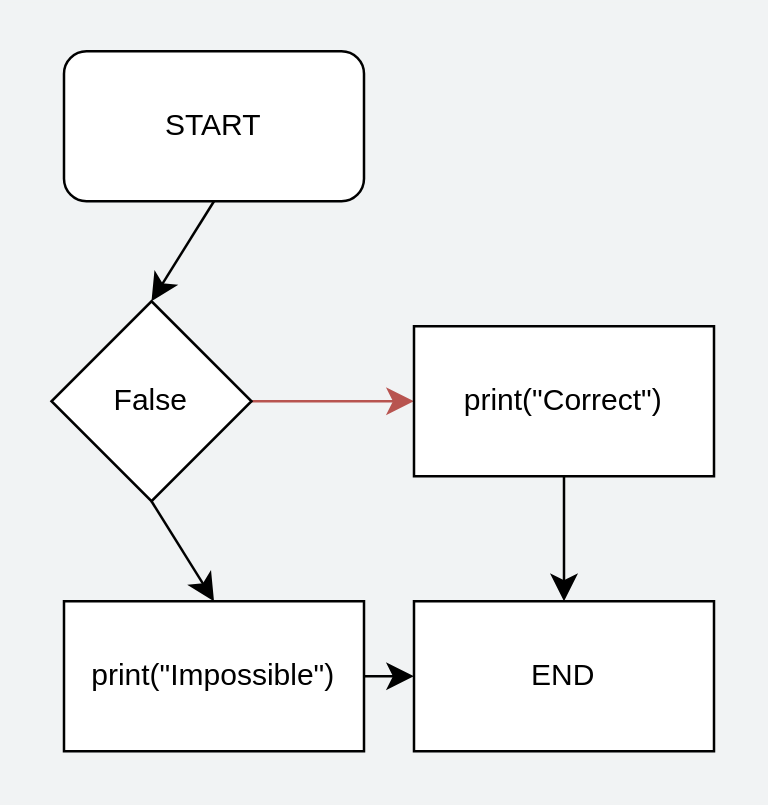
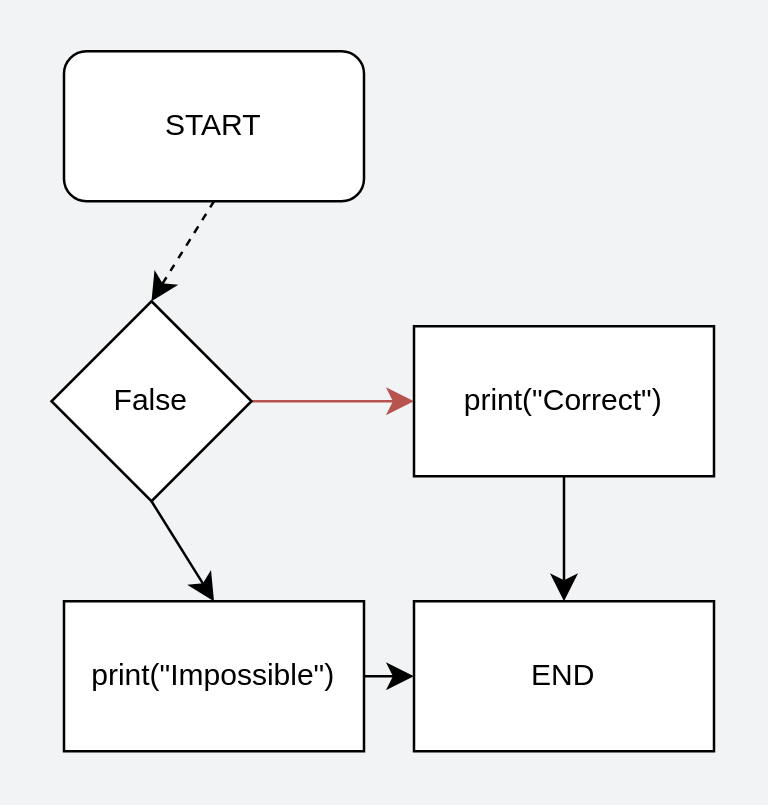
  <mxCell id="0" />
  <mxCell id="1" parent="0" />
- <mxCell id="2" style="edgeStyle=none;curved=1;rounded=0;orthogonalLoop=1;jettySize=auto;html=1;exitX=0.5;exitY=1;exitDx=0;exitDy=0;entryX=0.5;entryY=0;entryDx=0;entryDy=0;fontSize=12;startSize=8;endSize=8;" edge="1" parent="1" source="3" target="6"><mxGeometry relative="1" as="geometry" /></mxCell>
+ <mxCell id="2" style="edgeStyle=none;curved=1;rounded=0;orthogonalLoop=1;jettySize=auto;html=1;exitX=0.5;exitY=1;exitDx=0;exitDy=0;entryX=0.5;entryY=0;entryDx=0;entryDy=0;fontSize=12;startSize=8;endSize=8;dashed=1;" edge="1" parent="1" source="3" target="6"><mxGeometry relative="1" as="geometry" /></mxCell>
  <mxCell id="3" value="START" style="rounded=1;whiteSpace=wrap;html=1;" vertex="1" parent="1"><mxGeometry x="25" y="20" width="120" height="60" as="geometry" /></mxCell>
  <mxCell id="4" style="edgeStyle=none;curved=1;rounded=0;orthogonalLoop=1;jettySize=auto;html=1;exitX=1;exitY=0.5;exitDx=0;exitDy=0;entryX=0;entryY=0.5;entryDx=0;entryDy=0;fontSize=12;startSize=8;endSize=8;fillColor=#f8cecc;strokeColor=#b85450;" edge="1" parent="1" source="6" target="8"><mxGeometry relative="1" as="geometry" /></mxCell>
  <mxCell id="5" style="edgeStyle=none;curved=1;rounded=0;orthogonalLoop=1;jettySize=auto;html=1;exitX=0.5;exitY=1;exitDx=0;exitDy=0;entryX=0.5;entryY=0;entryDx=0;entryDy=0;fontSize=12;startSize=8;endSize=8;" edge="1" parent="1" source="6" target="10"><mxGeometry relative="1" as="geometry" /></mxCell>
  <mxCell id="6" value="False" style="rhombus;whiteSpace=wrap;html=1;" vertex="1" parent="1"><mxGeometry x="20" y="120" width="80" height="80" as="geometry" /></mxCell>
  <mxCell id="7" style="edgeStyle=none;curved=1;rounded=0;orthogonalLoop=1;jettySize=auto;html=1;exitX=0.5;exitY=1;exitDx=0;exitDy=0;entryX=0.5;entryY=0;entryDx=0;entryDy=0;fontSize=12;startSize=8;endSize=8;" edge="1" parent="1" source="8" target="11"><mxGeometry relative="1" as="geometry" /></mxCell>
  <mxCell id="8" value="print(&quot;Correct&quot;)" style="rounded=0;whiteSpace=wrap;html=1;" vertex="1" parent="1"><mxGeometry x="165" y="130" width="120" height="60" as="geometry" /></mxCell>
  <mxCell id="9" style="edgeStyle=none;curved=1;rounded=0;orthogonalLoop=1;jettySize=auto;html=1;exitX=1;exitY=0.5;exitDx=0;exitDy=0;entryX=0;entryY=0.5;entryDx=0;entryDy=0;fontSize=12;startSize=8;endSize=8;" edge="1" parent="1" source="10" target="11"><mxGeometry relative="1" as="geometry" /></mxCell>
  <mxCell id="10" value="print(&quot;Impossible&quot;)" style="rounded=0;whiteSpace=wrap;html=1;" vertex="1" parent="1"><mxGeometry x="25" y="240" width="120" height="60" as="geometry" /></mxCell>
  <mxCell id="11" value="END" style="whiteSpace=wrap;html=1;rounded=0;" vertex="1" parent="1"><mxGeometry x="165" y="240" width="120" height="60" as="geometry" /></mxCell>
